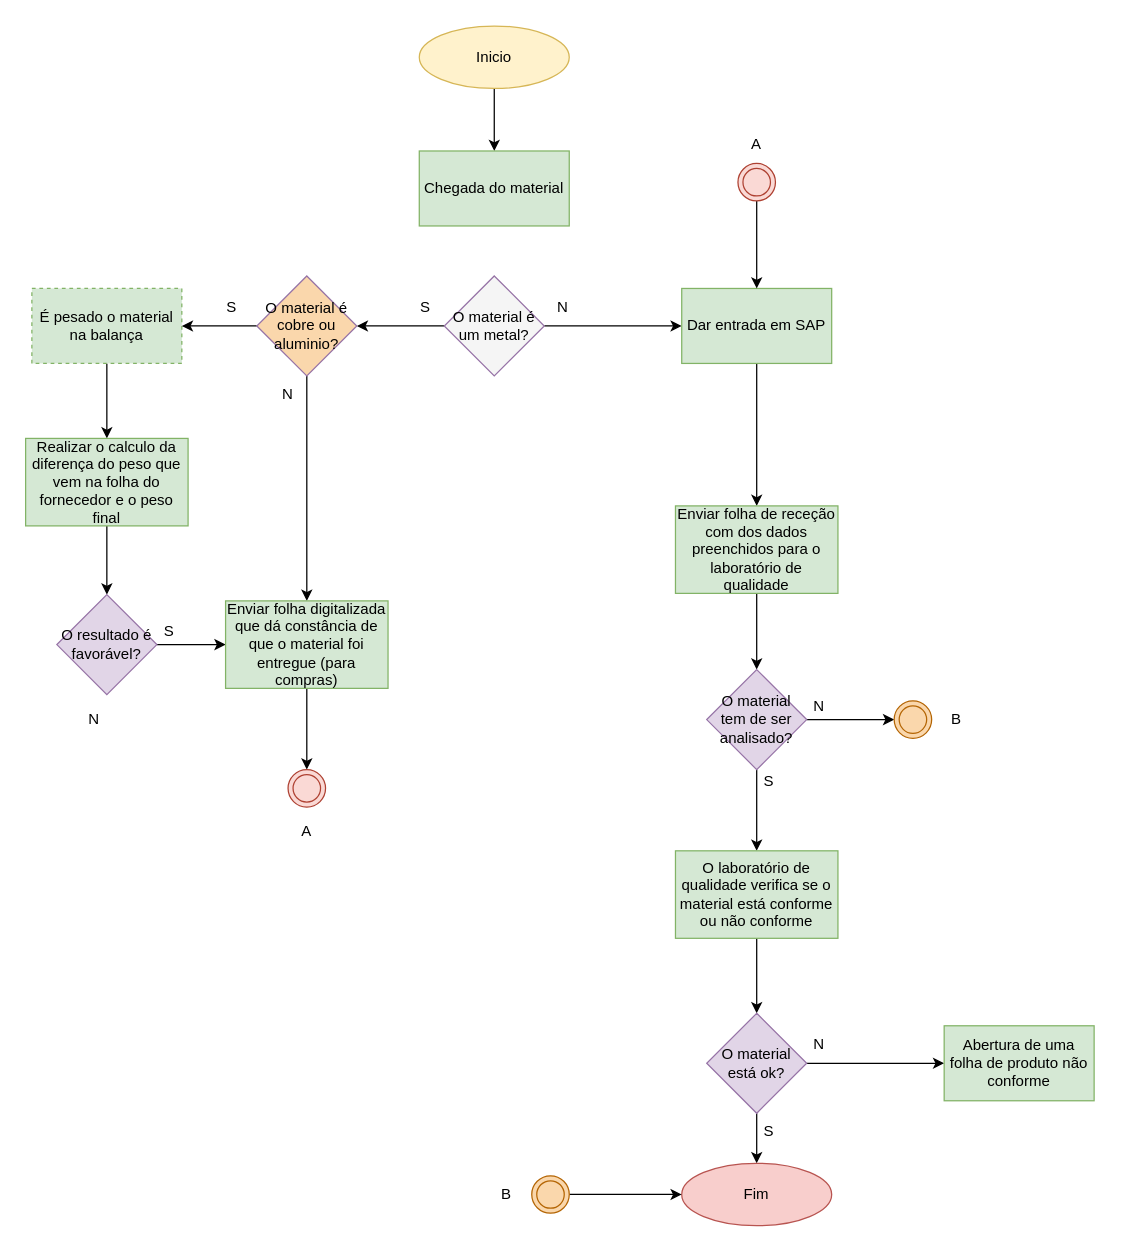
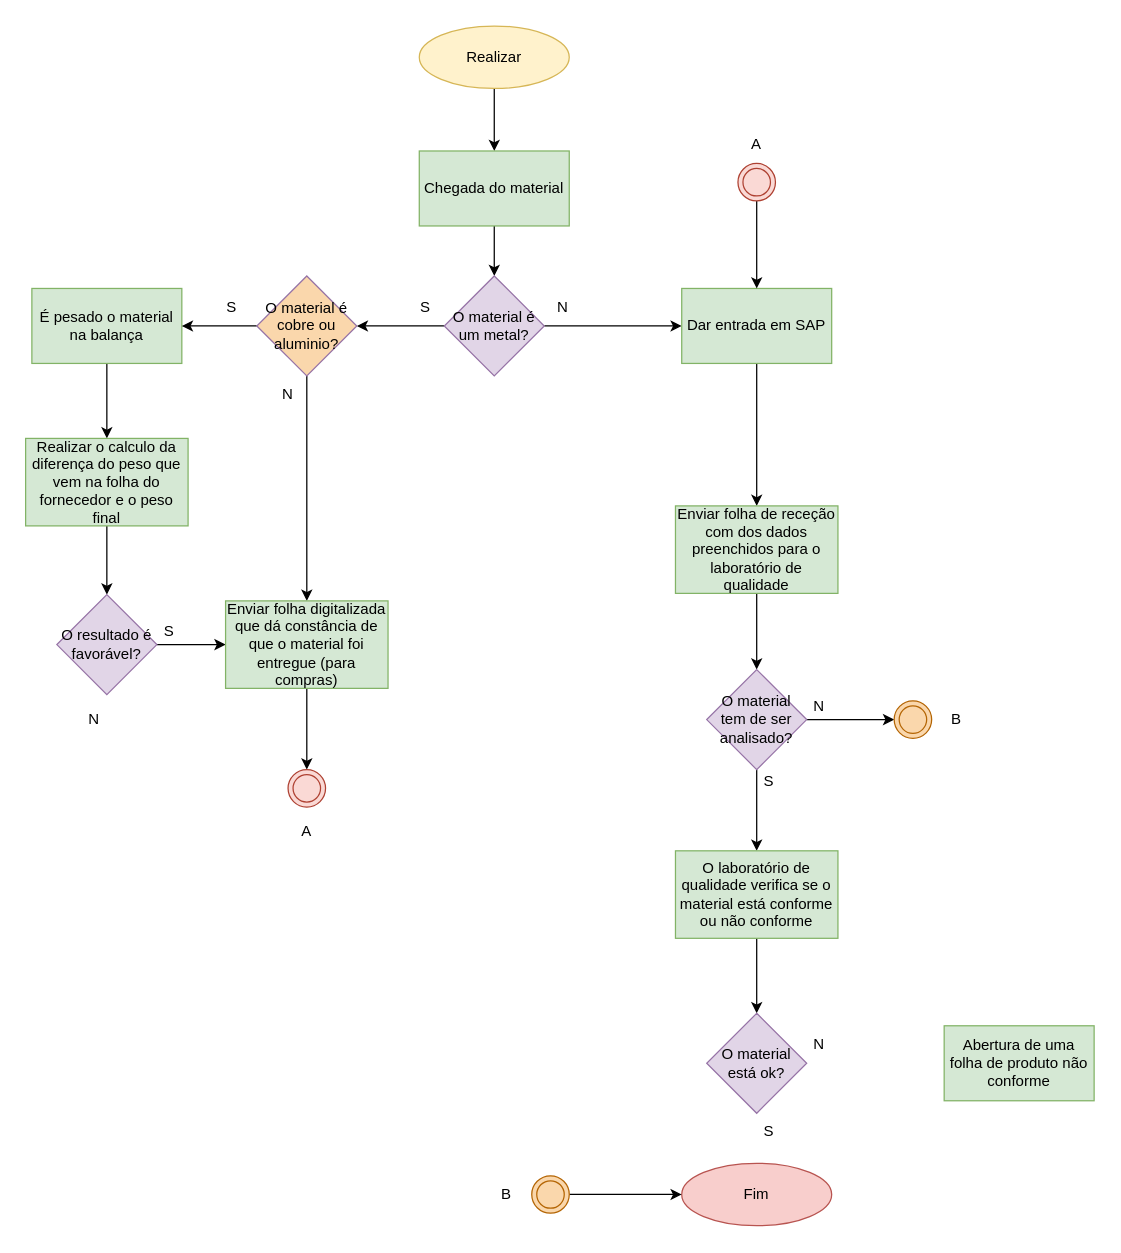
  <mxCell id="0" />
  <mxCell id="1" parent="0" />
  <mxCell id="2" style="edgeStyle=orthogonalEdgeStyle;rounded=0;orthogonalLoop=1;jettySize=auto;html=1;exitX=0.5;exitY=1;exitDx=0;exitDy=0;" edge="1" parent="1" source="3" target="5"><mxGeometry relative="1" as="geometry" /></mxCell>
- <mxCell id="3" value="Inicio" style="ellipse;whiteSpace=wrap;html=1;fillColor=#fff2cc;strokeColor=#d6b656;" vertex="1" parent="1"><mxGeometry x="335" y="20" width="120" height="50" as="geometry" /></mxCell>
+ <mxCell id="3" value="Realizar" style="ellipse;whiteSpace=wrap;html=1;fillColor=#fff2cc;strokeColor=#d6b656;" vertex="1" parent="1"><mxGeometry x="335" y="20" width="120" height="50" as="geometry" /></mxCell>
+ <mxCell id="4" style="edgeStyle=orthogonalEdgeStyle;rounded=0;orthogonalLoop=1;jettySize=auto;html=1;exitX=0.5;exitY=1;exitDx=0;exitDy=0;" edge="1" parent="1" source="5" target="8"><mxGeometry relative="1" as="geometry" /></mxCell>
  <mxCell id="5" value="Chegada do material" style="rounded=0;whiteSpace=wrap;html=1;fillColor=#d5e8d4;strokeColor=#82b366;" vertex="1" parent="1"><mxGeometry x="335" y="120" width="120" height="60" as="geometry" /></mxCell>
  <mxCell id="6" style="edgeStyle=orthogonalEdgeStyle;rounded=0;orthogonalLoop=1;jettySize=auto;html=1;exitX=0;exitY=0.5;exitDx=0;exitDy=0;" edge="1" parent="1" source="8" target="31"><mxGeometry relative="1" as="geometry" /></mxCell>
  <mxCell id="7" style="edgeStyle=orthogonalEdgeStyle;rounded=0;orthogonalLoop=1;jettySize=auto;html=1;exitX=1;exitY=0.5;exitDx=0;exitDy=0;" edge="1" parent="1" source="8" target="16"><mxGeometry relative="1" as="geometry" /></mxCell>
- <mxCell id="8" value="O material é um metal?" style="rhombus;whiteSpace=wrap;html=1;fillColor=#f5f5f5;strokeColor=#9673a6;" vertex="1" parent="1"><mxGeometry x="355" y="220" width="80" height="80" as="geometry" /></mxCell>
+ <mxCell id="8" value="O material é um metal?" style="rhombus;whiteSpace=wrap;html=1;fillColor=#e1d5e7;strokeColor=#9673a6;" vertex="1" parent="1"><mxGeometry x="355" y="220" width="80" height="80" as="geometry" /></mxCell>
  <mxCell id="9" style="edgeStyle=orthogonalEdgeStyle;rounded=0;orthogonalLoop=1;jettySize=auto;html=1;exitX=0.5;exitY=1;exitDx=0;exitDy=0;" edge="1" parent="1" source="10" target="12"><mxGeometry relative="1" as="geometry" /></mxCell>
- <mxCell id="10" value="É pesado o material na balança" style="rounded=0;whiteSpace=wrap;html=1;fillColor=#d5e8d4;strokeColor=#82b366;dashed=1;" vertex="1" parent="1"><mxGeometry x="25" y="230" width="120" height="60" as="geometry" /></mxCell>
+ <mxCell id="10" value="É pesado o material na balança" style="rounded=0;whiteSpace=wrap;html=1;fillColor=#d5e8d4;strokeColor=#82b366;" vertex="1" parent="1"><mxGeometry x="25" y="230" width="120" height="60" as="geometry" /></mxCell>
  <mxCell id="11" style="edgeStyle=orthogonalEdgeStyle;rounded=0;orthogonalLoop=1;jettySize=auto;html=1;exitX=0.5;exitY=1;exitDx=0;exitDy=0;entryX=0.5;entryY=0;entryDx=0;entryDy=0;" edge="1" parent="1" source="12" target="14"><mxGeometry relative="1" as="geometry" /></mxCell>
  <mxCell id="12" value="Realizar o calculo da diferença do peso que vem na folha do fornecedor e o peso final" style="rounded=0;whiteSpace=wrap;html=1;fillColor=#d5e8d4;strokeColor=#82b366;" vertex="1" parent="1"><mxGeometry x="20" y="350" width="130" height="70" as="geometry" /></mxCell>
  <mxCell id="13" style="edgeStyle=orthogonalEdgeStyle;rounded=0;orthogonalLoop=1;jettySize=auto;html=1;exitX=1;exitY=0.5;exitDx=0;exitDy=0;entryX=0;entryY=0.5;entryDx=0;entryDy=0;" edge="1" parent="1" source="14" target="33"><mxGeometry relative="1" as="geometry" /></mxCell>
  <mxCell id="14" value="O resultado é favorável?" style="rhombus;whiteSpace=wrap;html=1;fillColor=#e1d5e7;strokeColor=#9673a6;" vertex="1" parent="1"><mxGeometry x="45" y="475" width="80" height="80" as="geometry" /></mxCell>
  <mxCell id="15" style="edgeStyle=orthogonalEdgeStyle;rounded=0;orthogonalLoop=1;jettySize=auto;html=1;exitX=0.5;exitY=1;exitDx=0;exitDy=0;" edge="1" parent="1" source="16" target="18"><mxGeometry relative="1" as="geometry" /></mxCell>
  <mxCell id="16" value="Dar entrada em SAP" style="rounded=0;whiteSpace=wrap;html=1;fillColor=#d5e8d4;strokeColor=#82b366;" vertex="1" parent="1"><mxGeometry x="545" y="230" width="120" height="60" as="geometry" /></mxCell>
  <mxCell id="17" style="edgeStyle=orthogonalEdgeStyle;rounded=0;orthogonalLoop=1;jettySize=auto;html=1;exitX=0.5;exitY=1;exitDx=0;exitDy=0;entryX=0.5;entryY=0;entryDx=0;entryDy=0;" edge="1" parent="1" source="18" target="21"><mxGeometry relative="1" as="geometry" /></mxCell>
  <mxCell id="18" value="Enviar folha de receção com dos dados preenchidos para o laboratório de qualidade" style="rounded=0;whiteSpace=wrap;html=1;fillColor=#d5e8d4;strokeColor=#82b366;" vertex="1" parent="1"><mxGeometry x="540" y="404" width="130" height="70" as="geometry" /></mxCell>
  <mxCell id="19" style="edgeStyle=orthogonalEdgeStyle;rounded=0;orthogonalLoop=1;jettySize=auto;html=1;exitX=0.5;exitY=1;exitDx=0;exitDy=0;" edge="1" parent="1" source="21" target="23"><mxGeometry relative="1" as="geometry" /></mxCell>
  <mxCell id="20" style="edgeStyle=orthogonalEdgeStyle;rounded=0;orthogonalLoop=1;jettySize=auto;html=1;exitX=1;exitY=0.5;exitDx=0;exitDy=0;entryX=0;entryY=0.5;entryDx=0;entryDy=0;" edge="1" parent="1" source="21" target="37"><mxGeometry relative="1" as="geometry" /></mxCell>
  <mxCell id="21" value="O material tem de ser analisado?" style="rhombus;whiteSpace=wrap;html=1;fillColor=#e1d5e7;strokeColor=#9673a6;" vertex="1" parent="1"><mxGeometry x="565" y="535" width="80" height="80" as="geometry" /></mxCell>
  <mxCell id="22" style="edgeStyle=orthogonalEdgeStyle;rounded=0;orthogonalLoop=1;jettySize=auto;html=1;exitX=0.5;exitY=1;exitDx=0;exitDy=0;entryX=0.5;entryY=0;entryDx=0;entryDy=0;" edge="1" parent="1" source="23" target="26"><mxGeometry relative="1" as="geometry" /></mxCell>
  <mxCell id="23" value="O laboratório de qualidade verifica se o material está conforme ou não conforme" style="rounded=0;whiteSpace=wrap;html=1;fillColor=#d5e8d4;strokeColor=#82b366;" vertex="1" parent="1"><mxGeometry x="540" y="680" width="130" height="70" as="geometry" /></mxCell>
- <mxCell id="24" style="edgeStyle=orthogonalEdgeStyle;rounded=0;orthogonalLoop=1;jettySize=auto;html=1;exitX=0.5;exitY=1;exitDx=0;exitDy=0;entryX=0.5;entryY=0;entryDx=0;entryDy=0;" edge="1" parent="1" source="26" target="28"><mxGeometry relative="1" as="geometry" /></mxCell>
- <mxCell id="25" style="edgeStyle=orthogonalEdgeStyle;rounded=0;orthogonalLoop=1;jettySize=auto;html=1;exitX=1;exitY=0.5;exitDx=0;exitDy=0;entryX=0;entryY=0.5;entryDx=0;entryDy=0;" edge="1" parent="1" source="26" target="27"><mxGeometry relative="1" as="geometry" /></mxCell>
  <mxCell id="26" value="O material está ok?" style="rhombus;whiteSpace=wrap;html=1;fillColor=#e1d5e7;strokeColor=#9673a6;" vertex="1" parent="1"><mxGeometry x="565" y="810" width="80" height="80" as="geometry" /></mxCell>
  <mxCell id="27" value="Abertura de uma folha de produto não conforme" style="rounded=0;whiteSpace=wrap;html=1;fillColor=#d5e8d4;strokeColor=#82b366;" vertex="1" parent="1"><mxGeometry x="755" y="820" width="120" height="60" as="geometry" /></mxCell>
  <mxCell id="28" value="Fim" style="ellipse;whiteSpace=wrap;html=1;fillColor=#f8cecc;strokeColor=#b85450;" vertex="1" parent="1"><mxGeometry x="545" y="930" width="120" height="50" as="geometry" /></mxCell>
  <mxCell id="29" style="edgeStyle=orthogonalEdgeStyle;rounded=0;orthogonalLoop=1;jettySize=auto;html=1;exitX=0;exitY=0.5;exitDx=0;exitDy=0;entryX=1;entryY=0.5;entryDx=0;entryDy=0;" edge="1" parent="1" source="31" target="10"><mxGeometry relative="1" as="geometry" /></mxCell>
  <mxCell id="30" style="edgeStyle=orthogonalEdgeStyle;rounded=0;orthogonalLoop=1;jettySize=auto;html=1;exitX=0.5;exitY=1;exitDx=0;exitDy=0;" edge="1" parent="1" source="31" target="33"><mxGeometry relative="1" as="geometry" /></mxCell>
  <mxCell id="31" value="O material é cobre ou aluminio?" style="rhombus;whiteSpace=wrap;html=1;fillColor=#fad7ac;strokeColor=#9673a6;" vertex="1" parent="1"><mxGeometry x="205" y="220" width="80" height="80" as="geometry" /></mxCell>
  <mxCell id="32" style="edgeStyle=orthogonalEdgeStyle;rounded=0;orthogonalLoop=1;jettySize=auto;html=1;exitX=0.5;exitY=1;exitDx=0;exitDy=0;entryX=0.5;entryY=0;entryDx=0;entryDy=0;" edge="1" parent="1" source="33" target="34"><mxGeometry relative="1" as="geometry" /></mxCell>
  <mxCell id="33" value="Enviar folha digitalizada que dá constância de que o material foi entregue (para compras)" style="rounded=0;whiteSpace=wrap;html=1;fillColor=#d5e8d4;strokeColor=#82b366;" vertex="1" parent="1"><mxGeometry x="180" y="480" width="130" height="70" as="geometry" /></mxCell>
  <mxCell id="34" value="" style="ellipse;shape=doubleEllipse;whiteSpace=wrap;html=1;aspect=fixed;fillColor=#fad9d5;strokeColor=#ae4132;" vertex="1" parent="1"><mxGeometry x="230" y="615" width="30" height="30" as="geometry" /></mxCell>
  <mxCell id="35" style="edgeStyle=orthogonalEdgeStyle;rounded=0;orthogonalLoop=1;jettySize=auto;html=1;exitX=0.5;exitY=1;exitDx=0;exitDy=0;" edge="1" parent="1" source="36" target="16"><mxGeometry relative="1" as="geometry" /></mxCell>
  <mxCell id="36" value="" style="ellipse;shape=doubleEllipse;whiteSpace=wrap;html=1;aspect=fixed;fillColor=#fad9d5;strokeColor=#ae4132;" vertex="1" parent="1"><mxGeometry x="590" y="130" width="30" height="30" as="geometry" /></mxCell>
  <mxCell id="37" value="" style="ellipse;shape=doubleEllipse;whiteSpace=wrap;html=1;aspect=fixed;fillColor=#fad7ac;strokeColor=#b46504;" vertex="1" parent="1"><mxGeometry x="715" y="560" width="30" height="30" as="geometry" /></mxCell>
  <mxCell id="38" style="edgeStyle=orthogonalEdgeStyle;rounded=0;orthogonalLoop=1;jettySize=auto;html=1;exitX=1;exitY=0.5;exitDx=0;exitDy=0;entryX=0;entryY=0.5;entryDx=0;entryDy=0;" edge="1" parent="1" source="39" target="28"><mxGeometry relative="1" as="geometry" /></mxCell>
  <mxCell id="39" value="" style="ellipse;shape=doubleEllipse;whiteSpace=wrap;html=1;aspect=fixed;fillColor=#fad7ac;strokeColor=#b46504;" vertex="1" parent="1"><mxGeometry x="425" y="940" width="30" height="30" as="geometry" /></mxCell>
  <mxCell id="40" value="A" style="text;html=1;strokeColor=none;fillColor=none;align=center;verticalAlign=middle;whiteSpace=wrap;rounded=0;" vertex="1" parent="1"><mxGeometry x="215" y="650" width="60" height="30" as="geometry" /></mxCell>
  <mxCell id="41" value="A" style="text;html=1;strokeColor=none;fillColor=none;align=center;verticalAlign=middle;whiteSpace=wrap;rounded=0;" vertex="1" parent="1"><mxGeometry x="575" y="100" width="60" height="30" as="geometry" /></mxCell>
  <mxCell id="42" value="B" style="text;html=1;strokeColor=none;fillColor=none;align=center;verticalAlign=middle;whiteSpace=wrap;rounded=0;" vertex="1" parent="1"><mxGeometry x="735" y="560" width="60" height="30" as="geometry" /></mxCell>
  <mxCell id="43" value="B" style="text;html=1;strokeColor=none;fillColor=none;align=center;verticalAlign=middle;whiteSpace=wrap;rounded=0;" vertex="1" parent="1"><mxGeometry x="375" y="940" width="60" height="30" as="geometry" /></mxCell>
  <mxCell id="44" value="N" style="text;html=1;strokeColor=none;fillColor=none;align=center;verticalAlign=middle;whiteSpace=wrap;rounded=0;" vertex="1" parent="1"><mxGeometry x="420" y="230" width="60" height="30" as="geometry" /></mxCell>
  <mxCell id="45" value="N" style="text;html=1;strokeColor=none;fillColor=none;align=center;verticalAlign=middle;whiteSpace=wrap;rounded=0;" vertex="1" parent="1"><mxGeometry x="200" y="300" width="60" height="30" as="geometry" /></mxCell>
  <mxCell id="46" value="N" style="text;html=1;strokeColor=none;fillColor=none;align=center;verticalAlign=middle;whiteSpace=wrap;rounded=0;" vertex="1" parent="1"><mxGeometry x="45" y="560" width="60" height="30" as="geometry" /></mxCell>
  <mxCell id="47" value="N" style="text;html=1;strokeColor=none;fillColor=none;align=center;verticalAlign=middle;whiteSpace=wrap;rounded=0;" vertex="1" parent="1"><mxGeometry x="625" y="550" width="60" height="30" as="geometry" /></mxCell>
  <mxCell id="48" value="N" style="text;html=1;strokeColor=none;fillColor=none;align=center;verticalAlign=middle;whiteSpace=wrap;rounded=0;" vertex="1" parent="1"><mxGeometry x="625" y="820" width="60" height="30" as="geometry" /></mxCell>
  <mxCell id="49" value="S" style="text;html=1;strokeColor=none;fillColor=none;align=center;verticalAlign=middle;whiteSpace=wrap;rounded=0;" vertex="1" parent="1"><mxGeometry x="310" y="230" width="60" height="30" as="geometry" /></mxCell>
  <mxCell id="50" value="S" style="text;html=1;strokeColor=none;fillColor=none;align=center;verticalAlign=middle;whiteSpace=wrap;rounded=0;" vertex="1" parent="1"><mxGeometry x="155" y="230" width="60" height="30" as="geometry" /></mxCell>
  <mxCell id="51" value="S" style="text;html=1;strokeColor=none;fillColor=none;align=center;verticalAlign=middle;whiteSpace=wrap;rounded=0;" vertex="1" parent="1"><mxGeometry x="105" y="490" width="60" height="30" as="geometry" /></mxCell>
  <mxCell id="52" value="S" style="text;html=1;strokeColor=none;fillColor=none;align=center;verticalAlign=middle;whiteSpace=wrap;rounded=0;" vertex="1" parent="1"><mxGeometry x="585" y="610" width="60" height="30" as="geometry" /></mxCell>
  <mxCell id="53" value="S" style="text;html=1;strokeColor=none;fillColor=none;align=center;verticalAlign=middle;whiteSpace=wrap;rounded=0;" vertex="1" parent="1"><mxGeometry x="585" y="890" width="60" height="30" as="geometry" /></mxCell>
